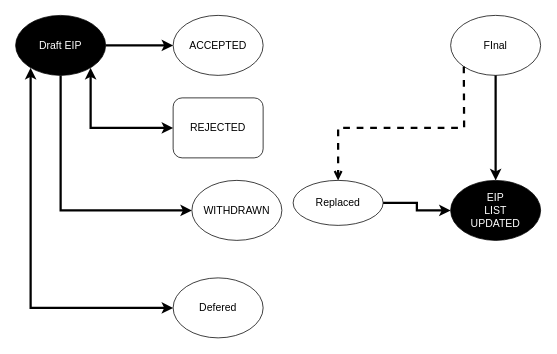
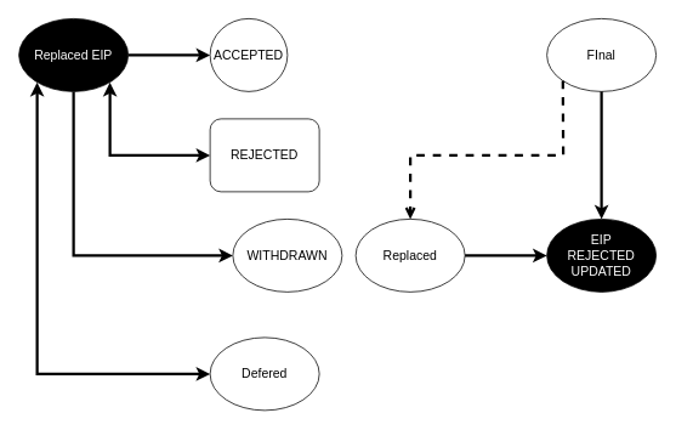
  <mxCell id="0" />
  <mxCell id="1" parent="0" />
- <mxCell id="2" value="&lt;font color=&quot;#ffffff&quot; style=&quot;font-size: 14px&quot;&gt;EIP &lt;br&gt;LIST&lt;br&gt;UPDATED&lt;/font&gt;" style="ellipse;whiteSpace=wrap;html=1;fillColor=#000000;" vertex="1" parent="1"><mxGeometry x="600" y="240" width="120" height="80" as="geometry" /></mxCell>
+ <mxCell id="2" value="&lt;font color=&quot;#ffffff&quot; style=&quot;font-size: 14px&quot;&gt;EIP &lt;br&gt;REJECTED&lt;br&gt;UPDATED&lt;/font&gt;" style="ellipse;whiteSpace=wrap;html=1;fillColor=#000000;" vertex="1" parent="1"><mxGeometry x="600" y="240" width="120" height="80" as="geometry" /></mxCell>
  <mxCell id="3" style="edgeStyle=orthogonalEdgeStyle;rounded=0;orthogonalLoop=1;jettySize=auto;html=1;entryX=0;entryY=0.5;entryDx=0;entryDy=0;strokeWidth=3;" edge="1" parent="1" source="5" target="6"><mxGeometry relative="1" as="geometry" /></mxCell>
  <mxCell id="4" style="edgeStyle=orthogonalEdgeStyle;rounded=0;orthogonalLoop=1;jettySize=auto;html=1;entryX=0;entryY=0.5;entryDx=0;entryDy=0;strokeWidth=3;" edge="1" parent="1" source="5" target="10"><mxGeometry relative="1" as="geometry"><Array as="points"><mxPoint x="80" y="280" /></Array></mxGeometry></mxCell>
- <mxCell id="5" value="&lt;font color=&quot;#ffffff&quot; style=&quot;font-size: 14px&quot;&gt;Draft EIP&lt;/font&gt;" style="ellipse;whiteSpace=wrap;html=1;fillColor=#000000;" vertex="1" parent="1"><mxGeometry x="20" y="20" width="120" height="80" as="geometry" /></mxCell>
- <mxCell id="6" value="&lt;font style=&quot;font-size: 14px&quot;&gt;ACCEPTED&lt;/font&gt;" style="ellipse;whiteSpace=wrap;html=1;fillColor=none;" vertex="1" parent="1"><mxGeometry x="230" y="20" width="120" height="80" as="geometry" /></mxCell>
+ <mxCell id="5" value="&lt;font color=&quot;#ffffff&quot; style=&quot;font-size: 14px&quot;&gt;Replaced EIP&lt;/font&gt;" style="ellipse;whiteSpace=wrap;html=1;fillColor=#000000;" vertex="1" parent="1"><mxGeometry x="20" y="20" width="120" height="80" as="geometry" /></mxCell>
+ <mxCell id="6" value="&lt;font style=&quot;font-size: 14px&quot;&gt;ACCEPTED&lt;/font&gt;" style="ellipse;whiteSpace=wrap;html=1;fillColor=none;" vertex="1" parent="1"><mxGeometry x="230" y="20" width="85" height="80" as="geometry" /></mxCell>
  <mxCell id="7" style="edgeStyle=orthogonalEdgeStyle;rounded=0;orthogonalLoop=1;jettySize=auto;html=1;exitX=0.5;exitY=1;exitDx=0;exitDy=0;strokeWidth=3;" edge="1" parent="1" source="8" target="2"><mxGeometry relative="1" as="geometry" /></mxCell>
  <mxCell id="8" value="&lt;font style=&quot;font-size: 14px&quot;&gt;FInal&lt;/font&gt;" style="ellipse;whiteSpace=wrap;html=1;fillColor=none;" vertex="1" parent="1"><mxGeometry x="600" y="20" width="120" height="80" as="geometry" /></mxCell>
  <mxCell id="9" value="&lt;font style=&quot;font-size: 14px&quot;&gt;REJECTED&lt;/font&gt;" style="whiteSpace=wrap;html=1;fillColor=none;rounded=1;" vertex="1" parent="1"><mxGeometry x="230" y="130" width="120" height="80" as="geometry" /></mxCell>
  <mxCell id="10" value="&lt;font style=&quot;font-size: 14px&quot;&gt;WITHDRAWN&lt;/font&gt;" style="ellipse;whiteSpace=wrap;html=1;fillColor=none;" vertex="1" parent="1"><mxGeometry x="255" y="240" width="120" height="80" as="geometry" /></mxCell>
  <mxCell id="11" value="&lt;font style=&quot;font-size: 14px&quot;&gt;Defered&lt;/font&gt;" style="ellipse;whiteSpace=wrap;html=1;fillColor=none;" vertex="1" parent="1"><mxGeometry x="230" y="370" width="120" height="80" as="geometry" /></mxCell>
  <mxCell id="12" style="edgeStyle=orthogonalEdgeStyle;rounded=0;orthogonalLoop=1;jettySize=auto;html=1;exitX=1;exitY=0.5;exitDx=0;exitDy=0;entryX=0;entryY=0.5;entryDx=0;entryDy=0;strokeWidth=3;" edge="1" parent="1" source="13" target="2"><mxGeometry relative="1" as="geometry" /></mxCell>
- <mxCell id="13" value="&lt;font style=&quot;font-size: 14px&quot;&gt;Replaced&lt;/font&gt;" style="ellipse;whiteSpace=wrap;html=1;fillColor=none;" vertex="1" parent="1"><mxGeometry x="390" y="240" width="120" height="60" as="geometry" /></mxCell>
+ <mxCell id="13" value="&lt;font style=&quot;font-size: 14px&quot;&gt;Replaced&lt;/font&gt;" style="ellipse;whiteSpace=wrap;html=1;fillColor=none;" vertex="1" parent="1"><mxGeometry x="390" y="240" width="120" height="80" as="geometry" /></mxCell>
  <mxCell id="14" value="" style="endArrow=classic;startArrow=classic;html=1;exitX=0;exitY=0.5;exitDx=0;exitDy=0;rounded=0;strokeWidth=3;" edge="1" parent="1" source="9"><mxGeometry width="50" height="50" relative="1" as="geometry"><mxPoint x="70" y="140" as="sourcePoint" /><mxPoint x="120" y="90" as="targetPoint" /><Array as="points"><mxPoint x="120" y="170" /></Array></mxGeometry></mxCell>
  <mxCell id="15" value="" style="endArrow=classic;startArrow=classic;html=1;rounded=0;exitX=0;exitY=0.5;exitDx=0;exitDy=0;strokeWidth=3;" edge="1" parent="1" source="11"><mxGeometry width="50" height="50" relative="1" as="geometry"><mxPoint x="200" y="410" as="sourcePoint" /><mxPoint x="40" y="90" as="targetPoint" /><Array as="points"><mxPoint x="40" y="410" /></Array></mxGeometry></mxCell>
  <mxCell id="16" value="" style="endArrow=open;html=1;entryX=0.5;entryY=0;entryDx=0;entryDy=0;exitX=0;exitY=1;exitDx=0;exitDy=0;rounded=0;dashed=1;strokeWidth=3;" edge="1" parent="1" source="8" target="13"><mxGeometry width="50" height="50" relative="1" as="geometry"><mxPoint x="480" y="160" as="sourcePoint" /><mxPoint x="590" y="0" as="targetPoint" /><Array as="points"><mxPoint x="618" y="170" /><mxPoint x="450" y="170" /></Array></mxGeometry></mxCell>
